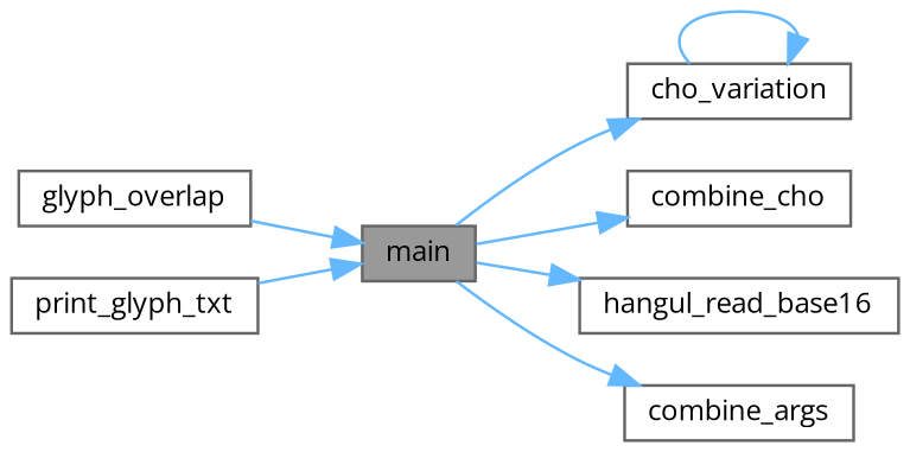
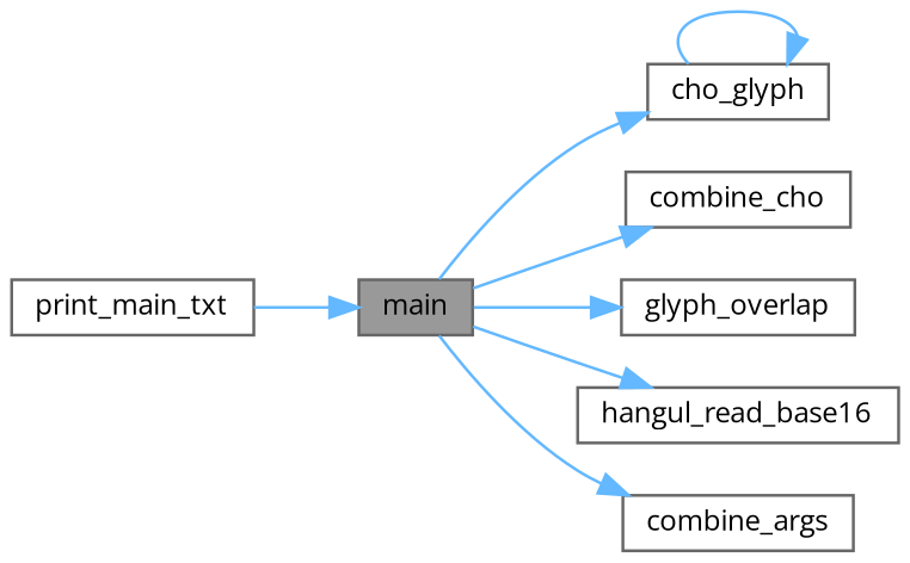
  digraph {
    fontname="Open Sans"
    rankdir=LR
    node [color=grey40 fillcolor=white fontname="Open Sans" fontsize=10 shape=box style=filled]
    edge [color=steelblue1 fontname="Open Sans" fontsize=10 labelfontname=Helvetica labelfontsize=10 style=solid]
    n1 [color=gray40 fillcolor=grey60 fontcolor=black height=0.2 label=main width=0.4]
-   n2 [height=0.2 label=cho_variation width=0.4]
+   n2 [height=0.2 label=cho_glyph width=0.4]
    n3 [height=0.2 label=combine_cho width=0.4]
    n4 [height=0.2 label=glyph_overlap width=0.4]
    n5 [height=0.2 label=hangul_read_base16 width=0.4]
    n6 [height=0.2 label=combine_args width=0.4]
-   n7 [height=0.2 label=print_glyph_txt width=0.4]
+   n7 [height=0.2 label=print_main_txt width=0.4]
    n1 -> n2
    n1 -> n3
-   n4 -> n1
+   n1 -> n4
    n1 -> n5
    n1 -> n6
    n2 -> n2
    n7 -> n1
  }
